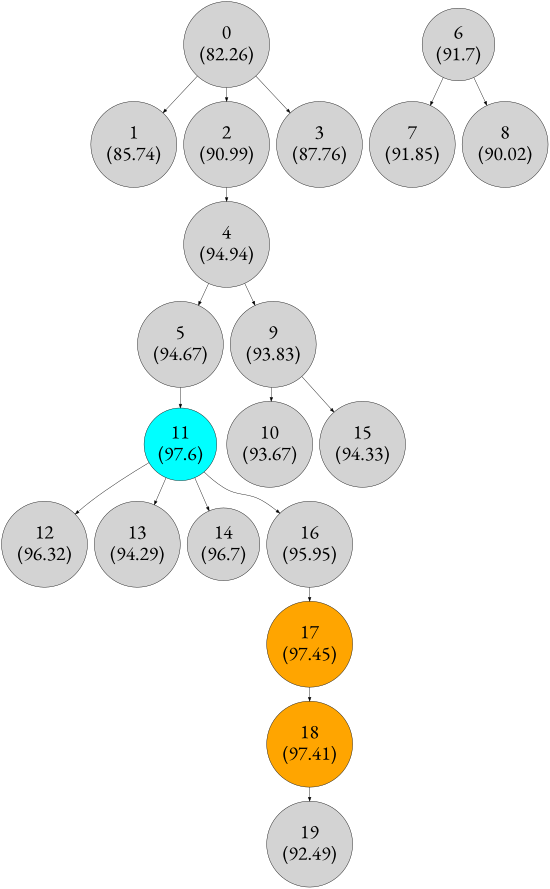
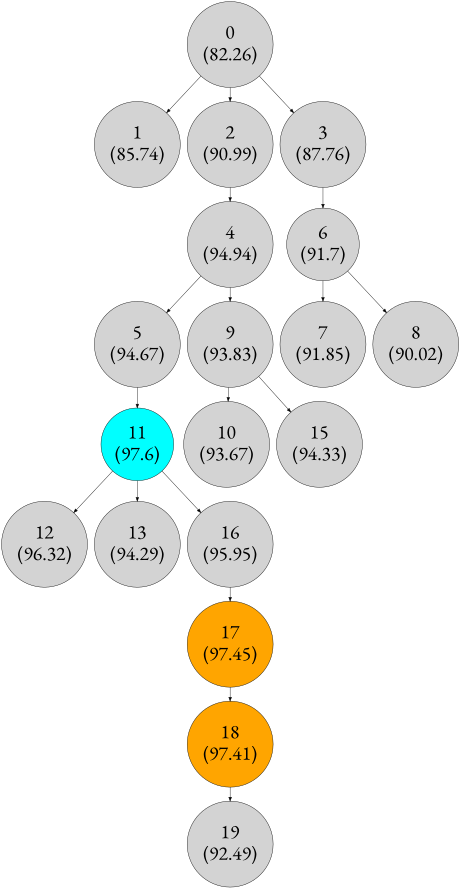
  digraph {
    fontname="EB Garamond"
    node [fontname="EB Garamond" fontsize=50 shape=circle style=filled]
    edge [fontname="EB Garamond"]
    n1 [label="0\n(82.26)"]
    n2 [label="1\n(85.74)"]
    n3 [label="2\n(90.99)"]
    n4 [label="3\n(87.76)"]
    n5 [label="4\n(94.94)"]
    n6 [label="6\n(91.7)"]
    n7 [label="5\n(94.67)"]
    n8 [label="9\n(93.83)"]
    n9 [label="7\n(91.85)"]
    n10 [label="8\n(90.02)"]
    n11 [fillcolor=cyan fontcolor=black label="11\n(97.6)"]
    n12 [label="10\n(93.67)"]
    n13 [label="15\n(94.33)"]
    n14 [label="12\n(96.32)"]
    n15 [label="13\n(94.29)"]
-   n16 [label="14\n(96.7)"]
    n17 [label="16\n(95.95)"]
    n18 [fillcolor=orange fontcolor=black label="17\n(97.45)"]
    n19 [fillcolor=orange fontcolor=black label="18\n(97.41)"]
    n20 [label="19\n(92.49)"]
    n1 -> n2
    n1 -> n3
    n1 -> n4
    n3 -> n5
+   n4 -> n6
    n5 -> n7
    n5 -> n8
    n6 -> n9
    n6 -> n10
    n7 -> n11
    n8 -> n12
    n8 -> n13
    n11 -> n14
    n11 -> n15
-   n11 -> n16
    n11 -> n17
    n17 -> n18
    n18 -> n19
    n19 -> n20
  }
